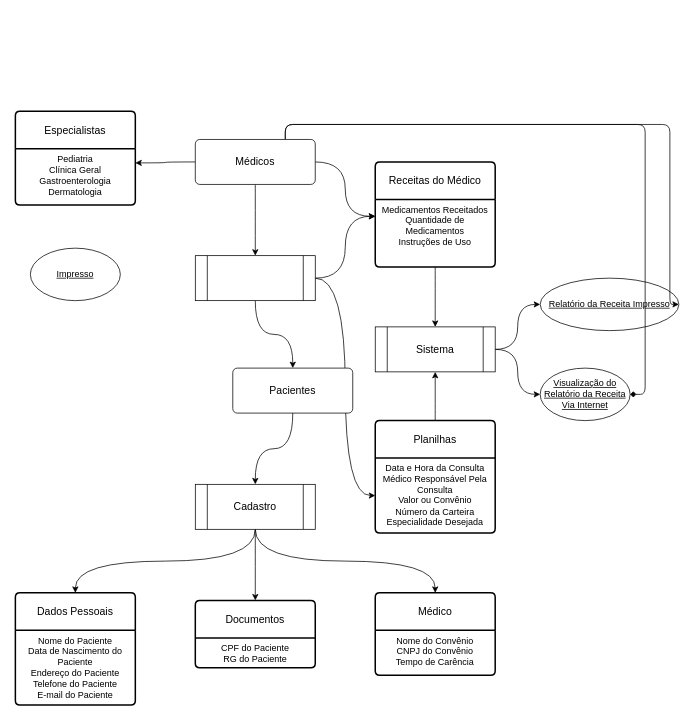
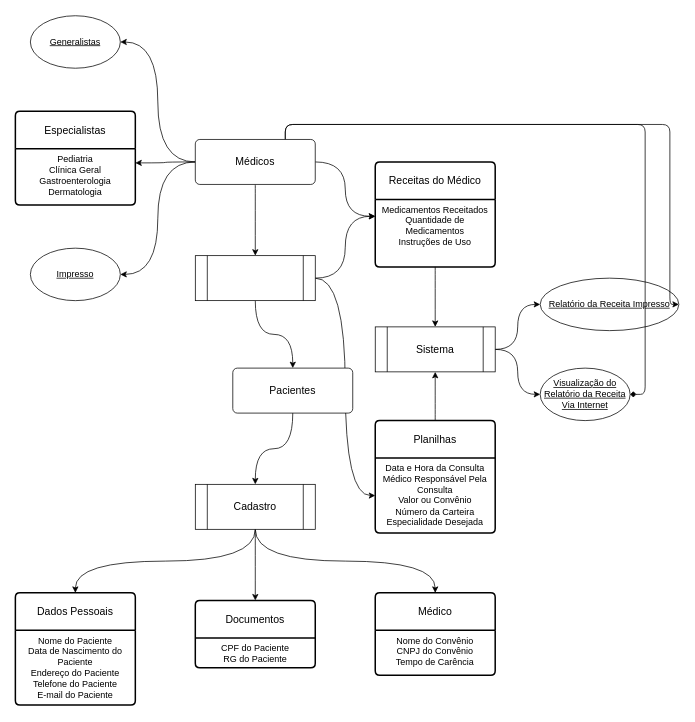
  <mxCell id="0" />
  <mxCell id="1" parent="0" />
  <mxCell id="2" value="Médico" style="swimlane;childLayout=stackLayout;horizontal=1;startSize=50;horizontalStack=0;rounded=1;fontSize=14;fontStyle=0;strokeWidth=2;resizeParent=0;resizeLast=1;shadow=0;dashed=0;align=center;arcSize=4;whiteSpace=wrap;html=1;" vertex="1" parent="1"><mxGeometry x="500" y="789.75" width="160" height="110" as="geometry" /></mxCell>
  <mxCell id="3" value="Nome do Convênio&lt;br&gt;&lt;div&gt;CNPJ do Convênio&lt;/div&gt;&lt;div&gt;Tempo de Carência&lt;/div&gt;" style="align=center;strokeColor=none;fillColor=none;spacingLeft=4;spacingRight=4;fontSize=12;verticalAlign=top;resizable=0;rotatable=0;part=1;html=1;whiteSpace=wrap;" vertex="1" parent="2"><mxGeometry y="50" width="160" height="60" as="geometry" /></mxCell>
+ <mxCell id="4" value="Generalistas" style="ellipse;whiteSpace=wrap;html=1;align=center;fontStyle=4;" vertex="1" parent="1"><mxGeometry x="40" y="20" width="120" height="70" as="geometry" /></mxCell>
  <mxCell id="5" style="edgeStyle=orthogonalEdgeStyle;rounded=0;orthogonalLoop=1;jettySize=auto;html=1;exitX=0.5;exitY=0;exitDx=0;exitDy=0;entryX=0.5;entryY=1;entryDx=0;entryDy=0;curved=1;" edge="1" parent="1" source="6" target="17"><mxGeometry relative="1" as="geometry" /></mxCell>
  <mxCell id="6" value="Planilhas" style="swimlane;childLayout=stackLayout;horizontal=1;startSize=50;horizontalStack=0;rounded=1;fontSize=14;fontStyle=0;strokeWidth=2;resizeParent=0;resizeLast=1;shadow=0;dashed=0;align=center;arcSize=4;whiteSpace=wrap;html=1;" vertex="1" parent="1"><mxGeometry x="500" y="560" width="160" height="150" as="geometry" /></mxCell>
  <mxCell id="7" value="Data e Hora da Consulta&lt;br&gt;Médico Responsável Pela Consulta&lt;br&gt;Valor ou Convênio&lt;div&gt;Número da Carteira&lt;br&gt;&lt;div&gt;Especialidade Desejada&lt;/div&gt;&lt;/div&gt;" style="align=center;strokeColor=none;fillColor=none;spacingLeft=4;spacingRight=4;fontSize=12;verticalAlign=top;resizable=0;rotatable=0;part=1;html=1;whiteSpace=wrap;" vertex="1" parent="6"><mxGeometry y="50" width="160" height="100" as="geometry" /></mxCell>
  <mxCell id="8" style="edgeStyle=orthogonalEdgeStyle;rounded=0;orthogonalLoop=1;jettySize=auto;html=1;exitX=1;exitY=0.5;exitDx=0;exitDy=0;entryX=0;entryY=0.25;entryDx=0;entryDy=0;curved=1;" edge="1" parent="1" source="11" target="13"><mxGeometry relative="1" as="geometry" /></mxCell>
  <mxCell id="9" style="edgeStyle=orthogonalEdgeStyle;rounded=0;orthogonalLoop=1;jettySize=auto;html=1;entryX=0.5;entryY=0;entryDx=0;entryDy=0;curved=1;" edge="1" parent="1" source="11" target="30"><mxGeometry relative="1" as="geometry" /></mxCell>
  <mxCell id="10" style="edgeStyle=orthogonalEdgeStyle;rounded=0;orthogonalLoop=1;jettySize=auto;html=1;entryX=0;entryY=0.5;entryDx=0;entryDy=0;curved=1;" edge="1" parent="1" source="11" target="7"><mxGeometry relative="1" as="geometry" /></mxCell>
  <mxCell id="11" value="" style="shape=process;whiteSpace=wrap;html=1;backgroundOutline=1;" vertex="1" parent="1"><mxGeometry x="260" y="340" width="160" height="60" as="geometry" /></mxCell>
  <mxCell id="12" value="Receitas do Médico" style="swimlane;childLayout=stackLayout;horizontal=1;startSize=50;horizontalStack=0;rounded=1;fontSize=14;fontStyle=0;strokeWidth=2;resizeParent=0;resizeLast=1;shadow=0;dashed=0;align=center;arcSize=4;whiteSpace=wrap;html=1;" vertex="1" parent="1"><mxGeometry x="500" y="215" width="160" height="140" as="geometry" /></mxCell>
  <mxCell id="13" value="Medicamentos Receitados&lt;br&gt;&lt;div&gt;Quantidade de Medicamentos&lt;/div&gt;&lt;div&gt;Instruções de Uso&lt;/div&gt;" style="align=center;strokeColor=none;fillColor=none;spacingLeft=4;spacingRight=4;fontSize=12;verticalAlign=top;resizable=0;rotatable=0;part=1;html=1;whiteSpace=wrap;" vertex="1" parent="12"><mxGeometry y="50" width="160" height="90" as="geometry" /></mxCell>
  <mxCell id="14" value="" style="whiteSpace=wrap;html=1;fontSize=14;fontStyle=0;startSize=50;horizontal=1;rounded=1;strokeWidth=2;shadow=0;dashed=0;arcSize=4;" vertex="1" parent="12"><mxGeometry y="140" width="160" as="geometry" /></mxCell>
  <mxCell id="15" style="edgeStyle=orthogonalEdgeStyle;rounded=0;orthogonalLoop=1;jettySize=auto;html=1;exitX=1;exitY=0.5;exitDx=0;exitDy=0;entryX=0;entryY=0.5;entryDx=0;entryDy=0;curved=1;" edge="1" parent="1" source="17" target="20"><mxGeometry relative="1" as="geometry" /></mxCell>
  <mxCell id="16" style="edgeStyle=orthogonalEdgeStyle;rounded=0;orthogonalLoop=1;jettySize=auto;html=1;exitX=1;exitY=0.5;exitDx=0;exitDy=0;entryX=0;entryY=0.5;entryDx=0;entryDy=0;curved=1;" edge="1" parent="1" source="17" target="19"><mxGeometry relative="1" as="geometry" /></mxCell>
  <mxCell id="17" value="" style="shape=process;whiteSpace=wrap;html=1;backgroundOutline=1;" vertex="1" parent="1"><mxGeometry x="500" y="435" width="160" height="60" as="geometry" /></mxCell>
  <mxCell id="18" value="&lt;font style=&quot;font-size: 14px;&quot;&gt;Sistema&lt;/font&gt;" style="text;html=1;align=center;verticalAlign=middle;whiteSpace=wrap;rounded=0;" vertex="1" parent="1"><mxGeometry x="550" y="450" width="60" height="30" as="geometry" /></mxCell>
  <mxCell id="19" value="Visualização do Relatório da Receita Via Internet" style="ellipse;whiteSpace=wrap;html=1;align=center;fontStyle=4;" vertex="1" parent="1"><mxGeometry x="720" y="490" width="120" height="70" as="geometry" /></mxCell>
  <mxCell id="20" value="Relatório da Receita Impresso" style="ellipse;whiteSpace=wrap;html=1;align=center;fontStyle=4;" vertex="1" parent="1"><mxGeometry x="720" y="370" width="185" height="70" as="geometry" /></mxCell>
  <mxCell id="21" style="edgeStyle=orthogonalEdgeStyle;rounded=0;orthogonalLoop=1;jettySize=auto;html=1;exitX=0.5;exitY=1;exitDx=0;exitDy=0;entryX=0.5;entryY=0;entryDx=0;entryDy=0;curved=1;" edge="1" parent="1" source="28" target="11"><mxGeometry relative="1" as="geometry" /></mxCell>
  <mxCell id="22" style="edgeStyle=orthogonalEdgeStyle;rounded=0;orthogonalLoop=1;jettySize=auto;html=1;entryX=0;entryY=0.25;entryDx=0;entryDy=0;curved=1;" edge="1" parent="1" source="28" target="13"><mxGeometry relative="1" as="geometry" /></mxCell>
  <mxCell id="23" style="edgeStyle=orthogonalEdgeStyle;rounded=1;orthogonalLoop=1;jettySize=auto;html=1;exitX=0.75;exitY=0;exitDx=0;exitDy=0;entryX=1;entryY=0.5;entryDx=0;entryDy=0;curved=0;endArrow=diamond;" edge="1" parent="1" source="28" target="19"><mxGeometry relative="1" as="geometry" /></mxCell>
  <mxCell id="24" style="edgeStyle=orthogonalEdgeStyle;rounded=1;orthogonalLoop=1;jettySize=auto;html=1;exitX=0.75;exitY=0;exitDx=0;exitDy=0;curved=0;entryX=1;entryY=0.5;entryDx=0;entryDy=0;" edge="1" parent="1" source="28" target="20"><mxGeometry relative="1" as="geometry"><mxPoint x="893" y="365" as="targetPoint" /><Array as="points"><mxPoint x="380" y="165" /><mxPoint x="893" y="165" /></Array></mxGeometry></mxCell>
+ <mxCell id="25" style="edgeStyle=orthogonalEdgeStyle;rounded=0;orthogonalLoop=1;jettySize=auto;html=1;exitX=0;exitY=0.5;exitDx=0;exitDy=0;entryX=1;entryY=0.5;entryDx=0;entryDy=0;curved=1;" edge="1" parent="1" source="28" target="4"><mxGeometry relative="1" as="geometry" /></mxCell>
+ <mxCell id="26" style="edgeStyle=orthogonalEdgeStyle;rounded=0;orthogonalLoop=1;jettySize=auto;html=1;exitX=0;exitY=0.5;exitDx=0;exitDy=0;entryX=1;entryY=0.5;entryDx=0;entryDy=0;curved=1;" edge="1" parent="1" source="28" target="41"><mxGeometry relative="1" as="geometry" /></mxCell>
  <mxCell id="27" style="edgeStyle=orthogonalEdgeStyle;rounded=0;orthogonalLoop=1;jettySize=auto;html=1;exitX=0;exitY=0.5;exitDx=0;exitDy=0;entryX=1;entryY=0.25;entryDx=0;entryDy=0;curved=1;" edge="1" parent="1" source="28" target="43"><mxGeometry relative="1" as="geometry" /></mxCell>
  <mxCell id="28" value="&lt;font style=&quot;font-size: 14px;&quot;&gt;Médicos&lt;/font&gt;" style="rounded=1;arcSize=10;whiteSpace=wrap;html=1;align=center;" vertex="1" parent="1"><mxGeometry x="260" width="160" height="60" as="geometry" y="185" /></mxCell>
  <mxCell id="29" style="edgeStyle=orthogonalEdgeStyle;rounded=0;orthogonalLoop=1;jettySize=auto;html=1;exitX=0.5;exitY=1;exitDx=0;exitDy=0;entryX=0.5;entryY=0;entryDx=0;entryDy=0;curved=1;" edge="1" parent="1" source="30" target="36"><mxGeometry relative="1" as="geometry" /></mxCell>
  <mxCell id="30" value="&lt;font style=&quot;font-size: 14px;&quot;&gt;Pacientes&lt;/font&gt;" style="rounded=1;arcSize=10;whiteSpace=wrap;html=1;align=center;" vertex="1" parent="1"><mxGeometry x="310" y="490" width="160" height="60" as="geometry" /></mxCell>
  <mxCell id="31" value="Documentos" style="swimlane;childLayout=stackLayout;horizontal=1;startSize=50;horizontalStack=0;rounded=1;fontSize=14;fontStyle=0;strokeWidth=2;resizeParent=0;resizeLast=1;shadow=0;dashed=0;align=center;arcSize=4;whiteSpace=wrap;html=1;" vertex="1" parent="1"><mxGeometry x="260" y="799.875" width="160" height="89.75" as="geometry" /></mxCell>
  <mxCell id="32" value="CPF do Paciente&lt;div&gt;RG do Paciente&lt;/div&gt;" style="align=center;strokeColor=none;fillColor=none;spacingLeft=4;spacingRight=4;fontSize=12;verticalAlign=top;resizable=0;rotatable=0;part=1;html=1;whiteSpace=wrap;" vertex="1" parent="31"><mxGeometry y="50" width="160" height="39.75" as="geometry" /></mxCell>
  <mxCell id="33" style="edgeStyle=orthogonalEdgeStyle;rounded=0;orthogonalLoop=1;jettySize=auto;html=1;entryX=0.5;entryY=0;entryDx=0;entryDy=0;curved=1;exitX=0.5;exitY=1;exitDx=0;exitDy=0;" edge="1" parent="1" source="36" target="38"><mxGeometry relative="1" as="geometry" /></mxCell>
  <mxCell id="34" style="edgeStyle=orthogonalEdgeStyle;rounded=0;orthogonalLoop=1;jettySize=auto;html=1;entryX=0.5;entryY=0;entryDx=0;entryDy=0;curved=1;exitX=0.5;exitY=1;exitDx=0;exitDy=0;" edge="1" parent="1" source="36" target="2"><mxGeometry relative="1" as="geometry" /></mxCell>
  <mxCell id="35" style="edgeStyle=orthogonalEdgeStyle;rounded=0;orthogonalLoop=1;jettySize=auto;html=1;exitX=0.5;exitY=1;exitDx=0;exitDy=0;entryX=0.5;entryY=0;entryDx=0;entryDy=0;curved=1;" edge="1" parent="1" source="36" target="31"><mxGeometry relative="1" as="geometry" /></mxCell>
  <mxCell id="36" value="" style="shape=process;whiteSpace=wrap;html=1;backgroundOutline=1;" vertex="1" parent="1"><mxGeometry x="260" y="645" width="160" height="60" as="geometry" /></mxCell>
  <mxCell id="37" value="&lt;font style=&quot;font-size: 14px;&quot;&gt;Cadastro&lt;/font&gt;" style="text;html=1;align=center;verticalAlign=middle;whiteSpace=wrap;rounded=0;" vertex="1" parent="1"><mxGeometry x="310" y="660" width="60" height="30" as="geometry" /></mxCell>
  <mxCell id="38" value="Dados Pessoais" style="swimlane;childLayout=stackLayout;horizontal=1;startSize=50;horizontalStack=0;rounded=1;fontSize=14;fontStyle=0;strokeWidth=2;resizeParent=0;resizeLast=1;shadow=0;dashed=0;align=center;arcSize=4;whiteSpace=wrap;html=1;" vertex="1" parent="1"><mxGeometry x="20" y="789.75" width="160" height="149.5" as="geometry" /></mxCell>
  <mxCell id="39" value="Nome do Paciente&lt;div&gt;Data de Nascimento do Paciente&lt;/div&gt;&lt;div&gt;Endereço do Paciente&lt;/div&gt;&lt;div&gt;Telefone do Paciente&lt;/div&gt;&lt;div&gt;E-mail do Paciente&lt;/div&gt;" style="align=center;strokeColor=none;fillColor=none;spacingLeft=4;spacingRight=4;fontSize=12;verticalAlign=top;resizable=0;rotatable=0;part=1;html=1;whiteSpace=wrap;" vertex="1" parent="38"><mxGeometry y="50" width="160" height="99.5" as="geometry" /></mxCell>
  <mxCell id="40" style="edgeStyle=orthogonalEdgeStyle;rounded=0;orthogonalLoop=1;jettySize=auto;html=1;curved=1;" edge="1" parent="1" source="13" target="17"><mxGeometry relative="1" as="geometry" /></mxCell>
  <mxCell id="41" value="Impresso" style="ellipse;whiteSpace=wrap;html=1;align=center;fontStyle=4;" vertex="1" parent="1"><mxGeometry x="40" y="330" width="120" height="70" as="geometry" /></mxCell>
  <mxCell id="42" value="Especialistas" style="swimlane;childLayout=stackLayout;horizontal=1;startSize=50;horizontalStack=0;rounded=1;fontSize=14;fontStyle=0;strokeWidth=2;resizeParent=0;resizeLast=1;shadow=0;dashed=0;align=center;arcSize=4;whiteSpace=wrap;html=1;" vertex="1" parent="1"><mxGeometry x="20" y="147.5" width="160" height="125" as="geometry" /></mxCell>
  <mxCell id="43" value="Pediatria&lt;div&gt;Clínica Geral&lt;/div&gt;&lt;div&gt;Gastroenterologia&lt;/div&gt;&lt;div&gt;Dermatologia&lt;/div&gt;" style="align=center;strokeColor=none;fillColor=none;spacingLeft=4;spacingRight=4;fontSize=12;verticalAlign=top;resizable=0;rotatable=0;part=1;html=1;whiteSpace=wrap;" vertex="1" parent="42"><mxGeometry y="50" width="160" height="75" as="geometry" /></mxCell>
